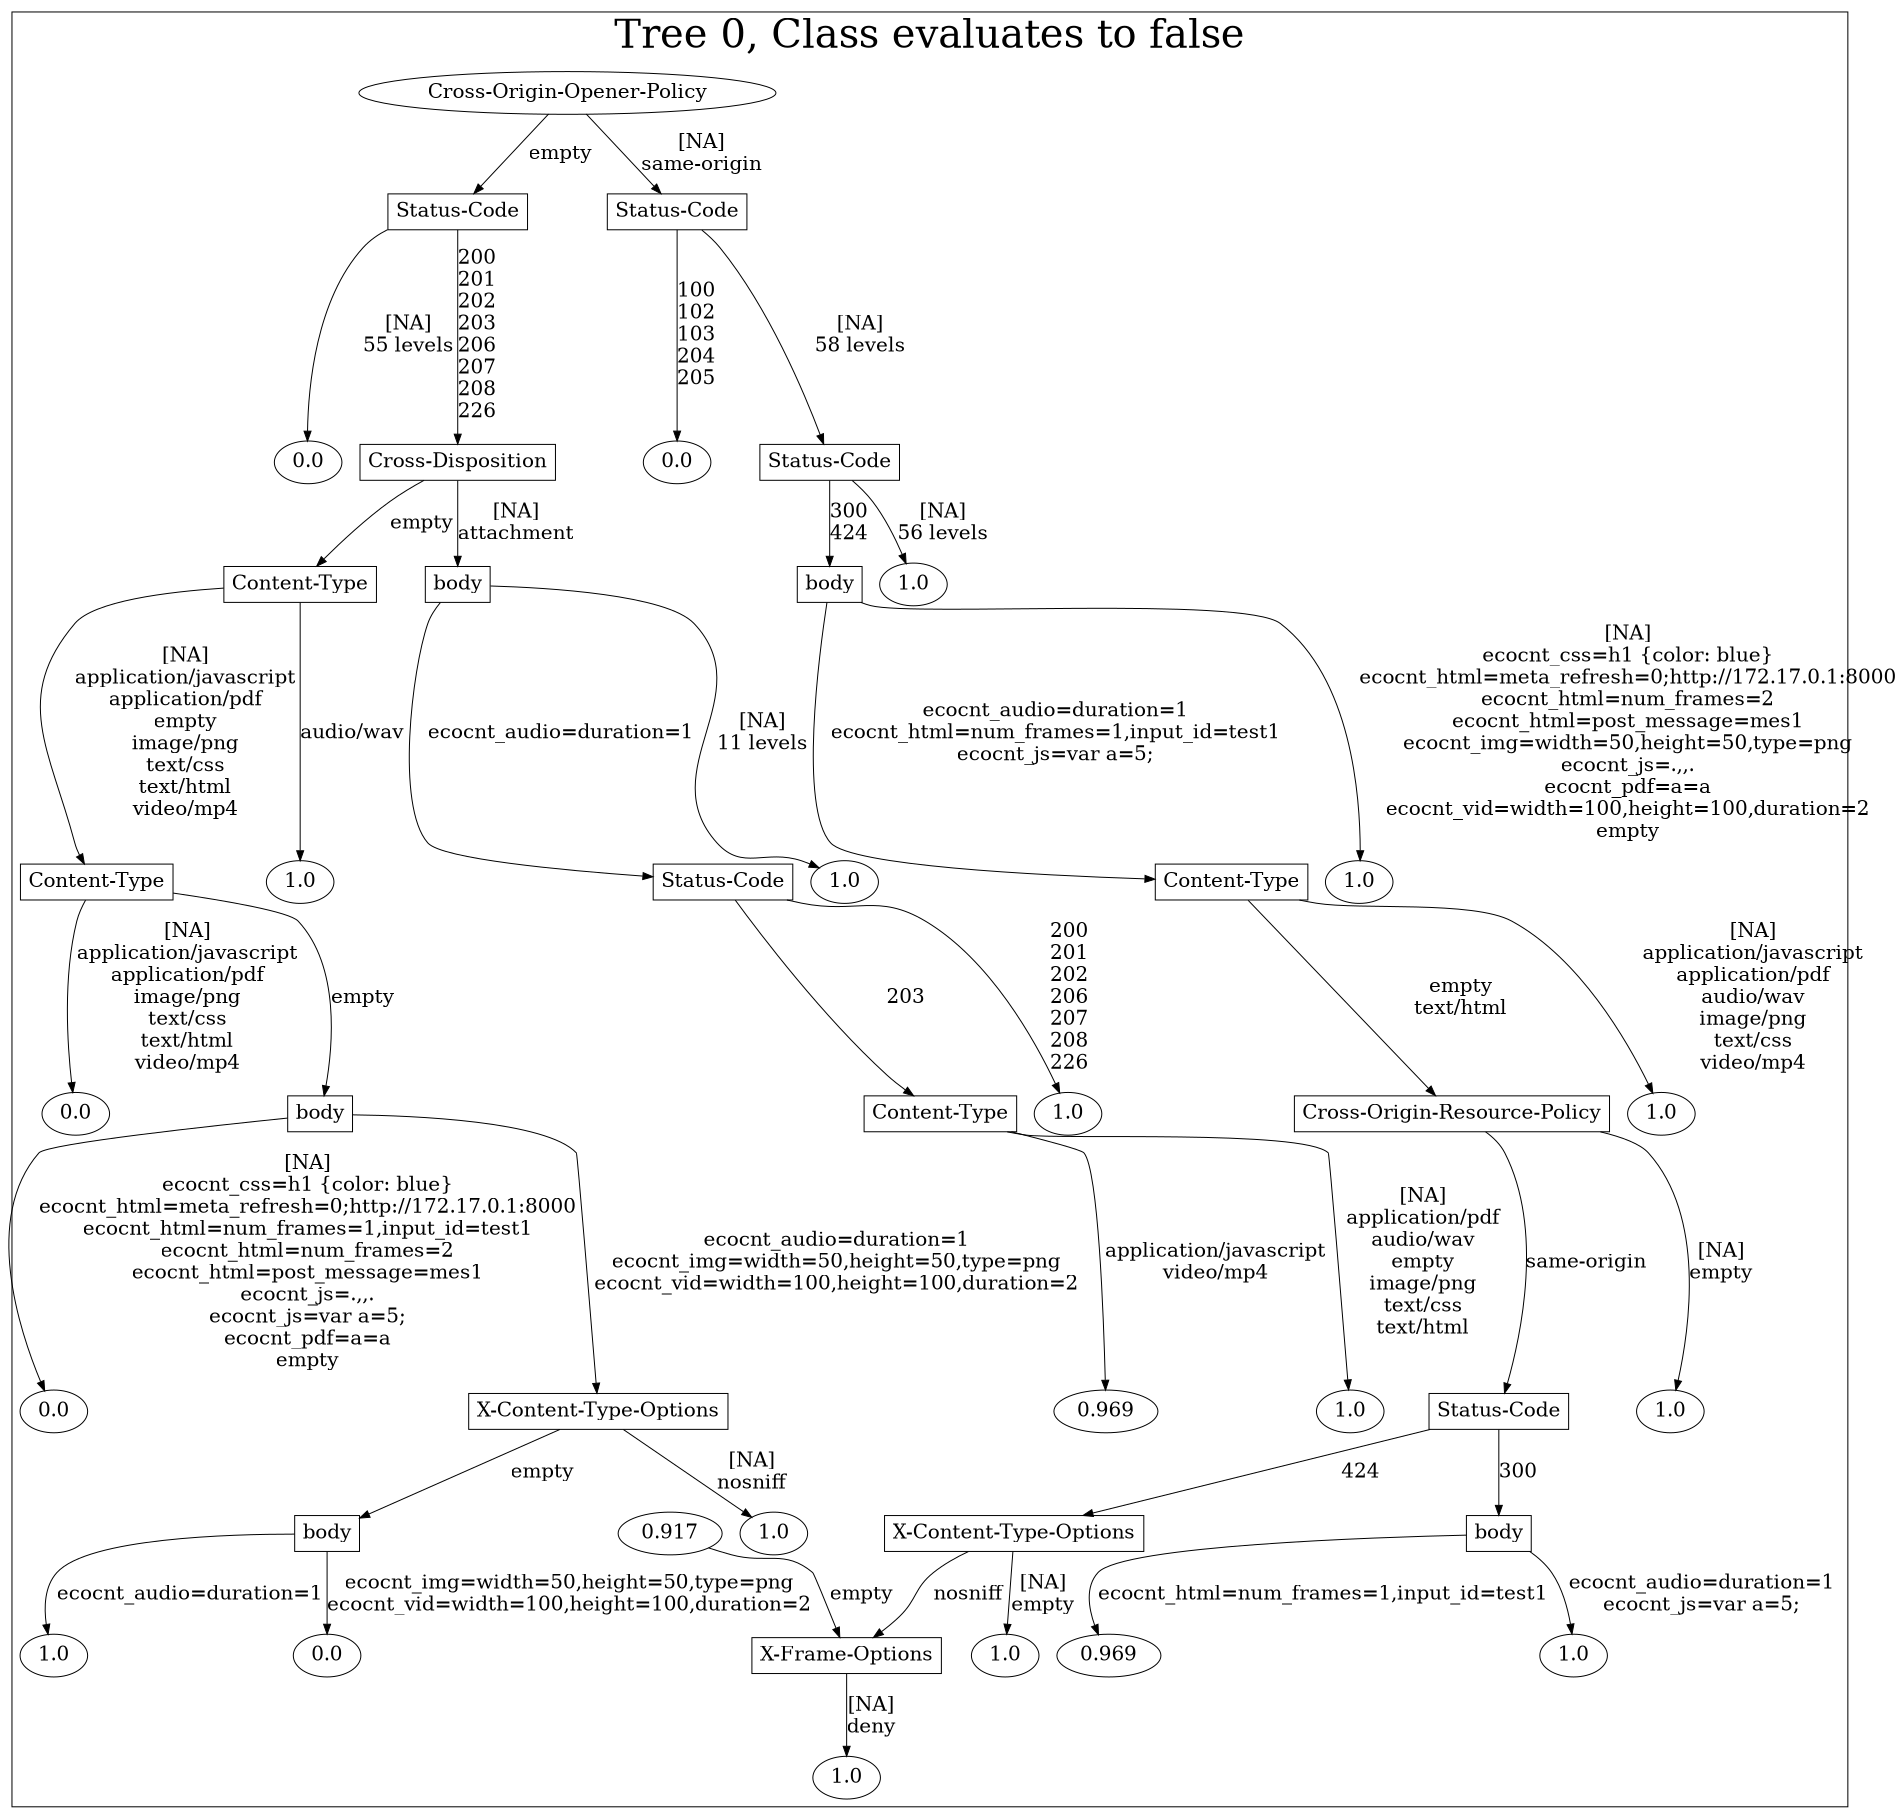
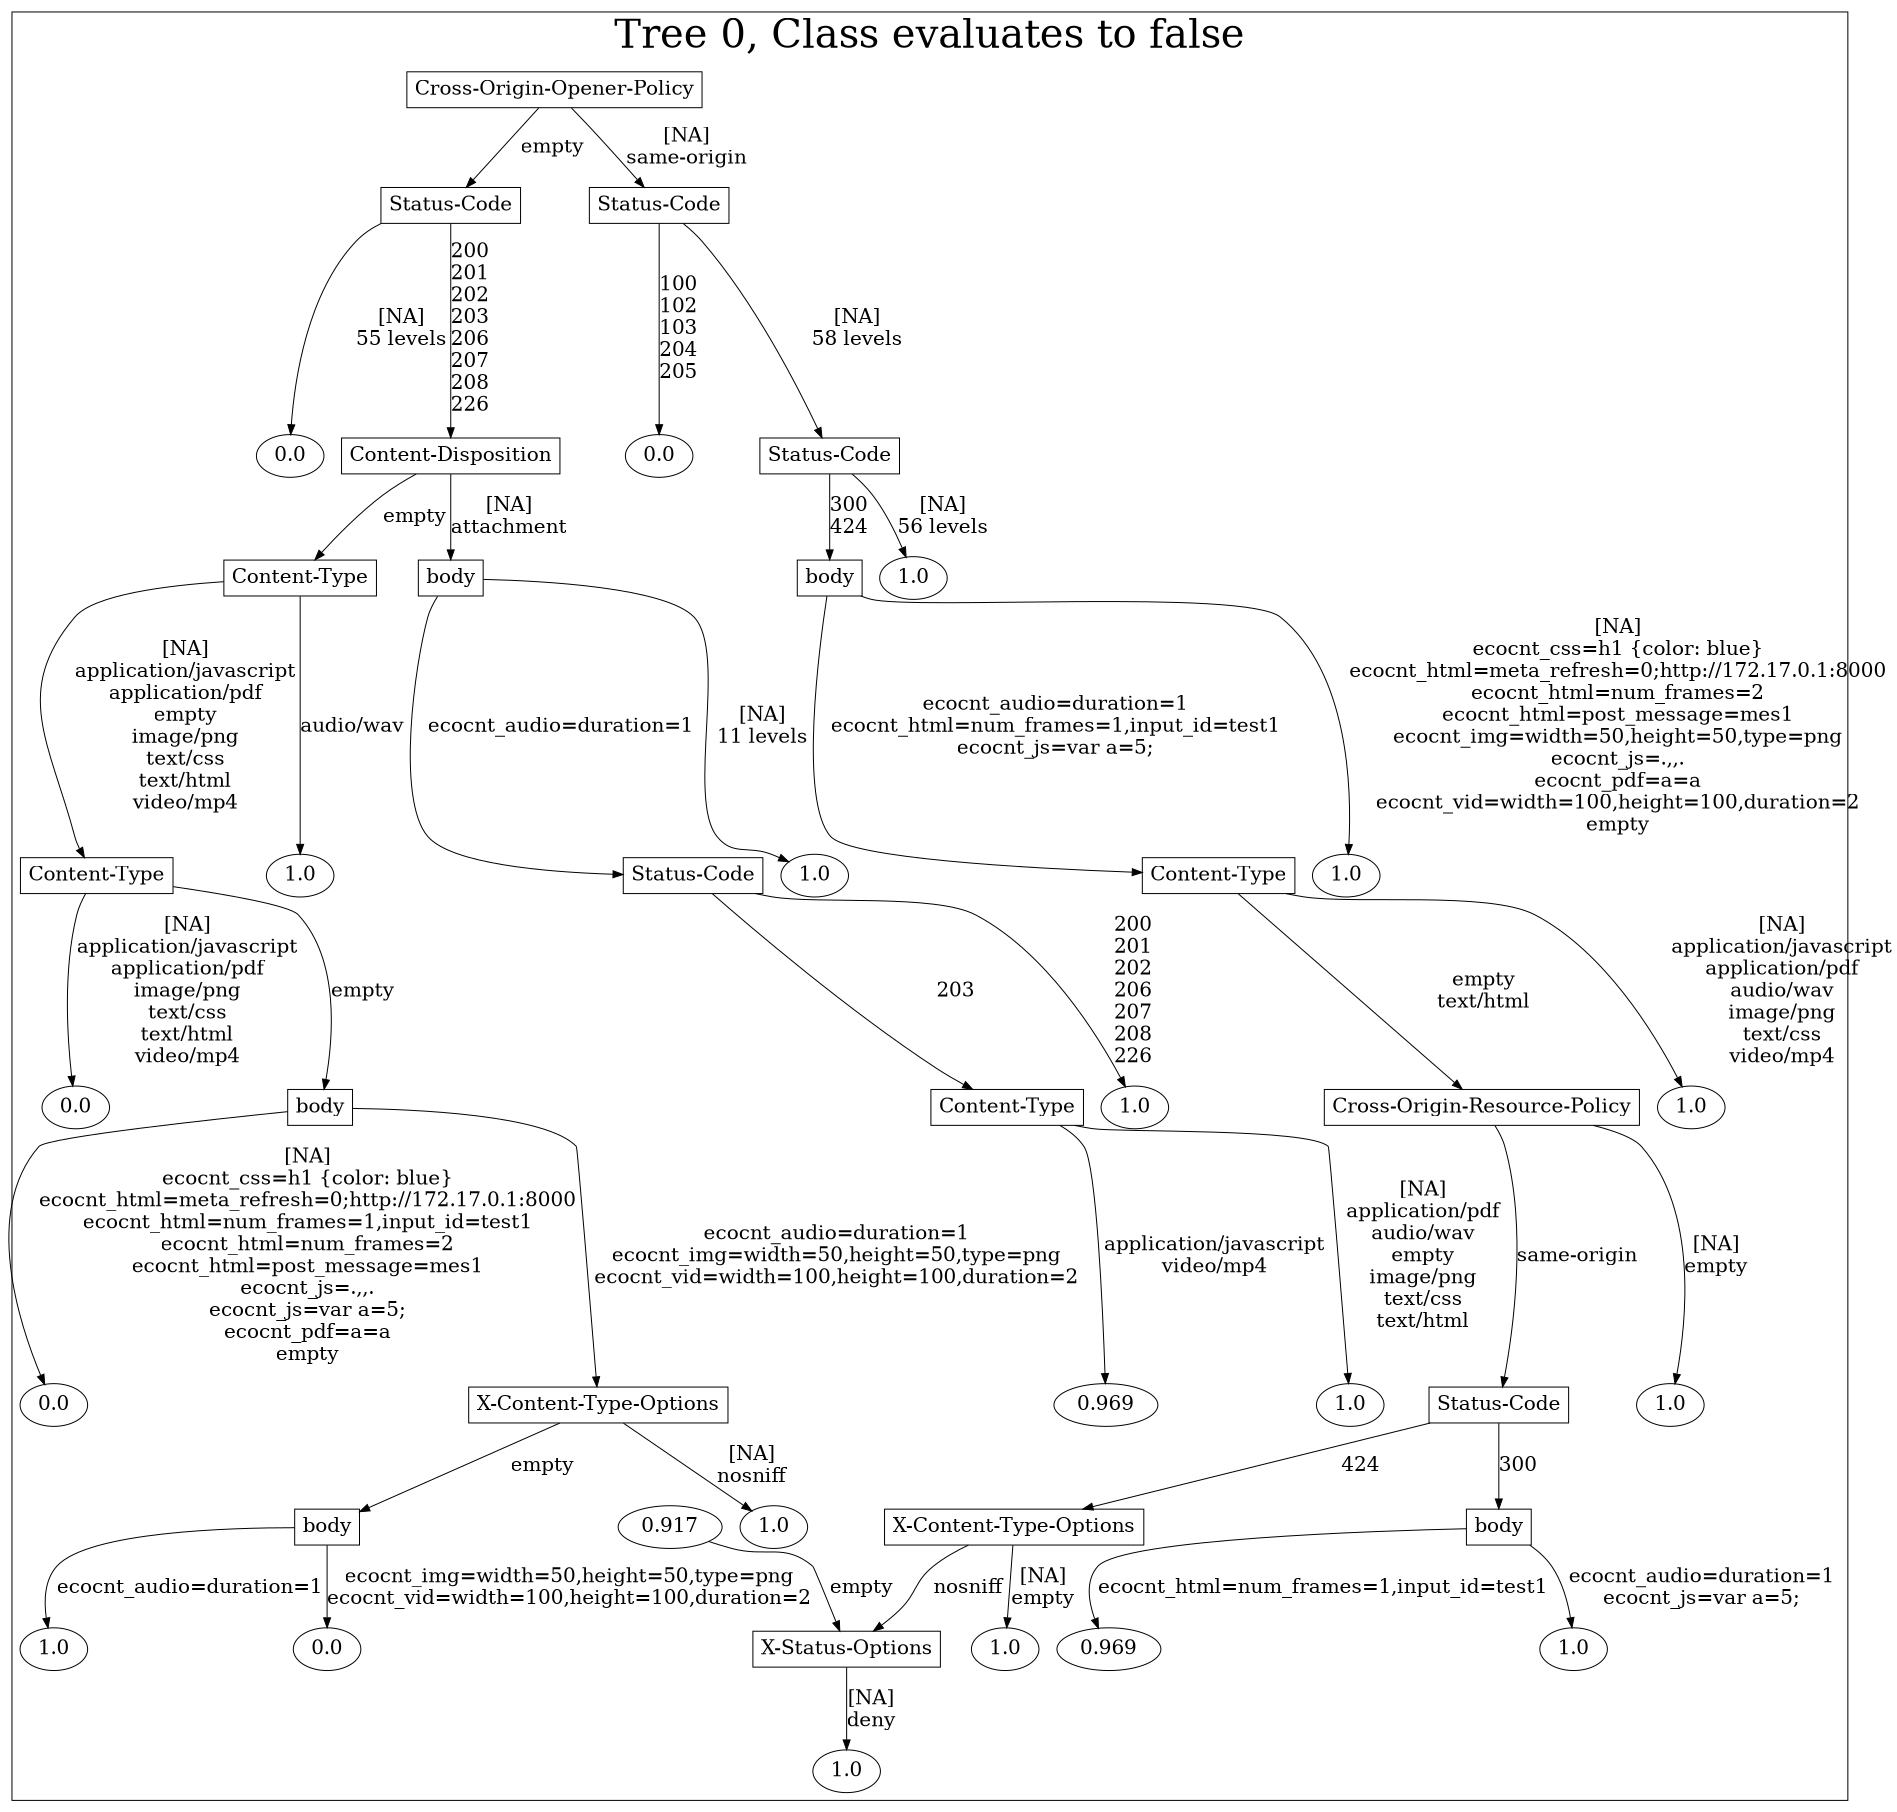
  digraph {
    node [fontsize=20]
    edge [fontsize=20]
-   n1 [label="Cross-Origin-Opener-Policy" shape=ellipse]
+   n1 [label="Cross-Origin-Opener-Policy" shape=box]
    n2 [label="Status-Code" shape=box]
    n3 [label="Status-Code" shape=box]
    n4 [label=0.0]
-   n5 [label="Cross-Disposition" shape=box]
+   n5 [label="Content-Disposition" shape=box]
    n6 [label=0.0]
    n7 [label="Status-Code" shape=box]
    n8 [label="Content-Type" shape=box]
    n9 [label=body shape=box]
    n10 [label=body shape=box]
    n11 [label=1.0]
    n12 [label="Content-Type" shape=box]
    n13 [label=1.0]
    n14 [label="Status-Code" shape=box]
    n15 [label=1.0]
    n16 [label="Content-Type" shape=box]
    n17 [label=1.0]
    n18 [label=0.0]
    n19 [label=body shape=box]
    n20 [label="Content-Type" shape=box]
    n21 [label=1.0]
    n22 [label="Cross-Origin-Resource-Policy" shape=box]
    n23 [label=1.0]
    n24 [label=0.0]
    n25 [label="X-Content-Type-Options" shape=box]
    n26 [label=0.969]
    n27 [label=1.0]
    n28 [label="Status-Code" shape=box]
    n29 [label=1.0]
    n30 [label=body shape=box]
    n31 [label=1.0]
    n32 [label="X-Content-Type-Options" shape=box]
    n33 [label=body shape=box]
    n34 [label=0.0]
    n35 [label=1.0]
-   n36 [label="X-Frame-Options" shape=box]
+   n36 [label="X-Status-Options" shape=box]
    n37 [label=1.0]
    n38 [label=0.969]
    n39 [label=1.0]
    n40 [label=0.917]
    n41 [label=1.0]
    subgraph cluster_1 {
      fontsize=40
      label="Tree 0, Class evaluates to false"
      subgraph sub_2 {
        fontsize=40
        label="Tree 0, Class evaluates to false"
        n1
      }
      subgraph sub_3 {
        fontsize=40
        label="Tree 0, Class evaluates to false"
        n2
        n3
      }
      subgraph sub_4 {
        fontsize=40
        label="Tree 0, Class evaluates to false"
        n4
        n5
        n6
        n7
      }
      subgraph sub_5 {
        fontsize=40
        label="Tree 0, Class evaluates to false"
        n8
        n9
        n10
        n11
      }
      subgraph sub_6 {
        fontsize=40
        label="Tree 0, Class evaluates to false"
        n12
        n13
        n14
        n15
        n16
        n17
      }
      subgraph sub_7 {
        fontsize=40
        label="Tree 0, Class evaluates to false"
        n18
        n19
        n20
        n21
        n22
        n23
      }
      subgraph sub_8 {
        fontsize=40
        label="Tree 0, Class evaluates to false"
        n24
        n25
        n26
        n27
        n28
        n29
      }
      subgraph sub_9 {
        fontsize=40
        label="Tree 0, Class evaluates to false"
        n30
        n31
        n32
        n33
      }
      subgraph sub_10 {
        fontsize=40
        label="Tree 0, Class evaluates to false"
        n34
        n35
        n36
        n37
        n38
        n39
      }
      subgraph sub_11 {
        fontsize=40
        label="Tree 0, Class evaluates to false"
        n40
        n41
      }
    }
    n1 -> n2 [label="empty\n"]
    n1 -> n3 [label="[NA]\nsame-origin\n"]
    n2 -> n4 [label="[NA]\n55 levels\n"]
    n2 -> n5 [label="200\n201\n202\n203\n206\n207\n208\n226\n"]
    n3 -> n6 [label="100\n102\n103\n204\n205\n"]
    n3 -> n7 [label="[NA]\n58 levels\n"]
    n5 -> n8 [label="empty\n"]
    n5 -> n9 [label="[NA]\nattachment\n"]
    n7 -> n10 [label="300\n424\n"]
    n7 -> n11 [label="[NA]\n56 levels\n"]
    n8 -> n12 [label="[NA]\napplication/javascript\napplication/pdf\nempty\nimage/png\ntext/css\ntext/html\nvideo/mp4\n"]
    n8 -> n13 [label="audio/wav\n"]
    n9 -> n14 [label="ecocnt_audio=duration=1\n"]
    n9 -> n15 [label="[NA]\n11 levels\n"]
    n10 -> n16 [label="ecocnt_audio=duration=1\necocnt_html=num_frames=1,input_id=test1\necocnt_js=var a=5;\n"]
    n10 -> n17 [label="[NA]\necocnt_css=h1 {color: blue}\necocnt_html=meta_refresh=0;http://172.17.0.1:8000\necocnt_html=num_frames=2\necocnt_html=post_message=mes1\necocnt_img=width=50,height=50,type=png\necocnt_js=.,,.\necocnt_pdf=a=a\necocnt_vid=width=100,height=100,duration=2\nempty\n"]
    n12 -> n18 [label="[NA]\napplication/javascript\napplication/pdf\nimage/png\ntext/css\ntext/html\nvideo/mp4\n"]
    n12 -> n19 [label="empty\n"]
    n14 -> n20 [label="203\n"]
    n14 -> n21 [label="200\n201\n202\n206\n207\n208\n226\n"]
    n16 -> n22 [label="empty\ntext/html\n"]
    n16 -> n23 [label="[NA]\napplication/javascript\napplication/pdf\naudio/wav\nimage/png\ntext/css\nvideo/mp4\n"]
    n19 -> n24 [label="[NA]\necocnt_css=h1 {color: blue}\necocnt_html=meta_refresh=0;http://172.17.0.1:8000\necocnt_html=num_frames=1,input_id=test1\necocnt_html=num_frames=2\necocnt_html=post_message=mes1\necocnt_js=.,,.\necocnt_js=var a=5;\necocnt_pdf=a=a\nempty\n"]
    n19 -> n25 [label="ecocnt_audio=duration=1\necocnt_img=width=50,height=50,type=png\necocnt_vid=width=100,height=100,duration=2\n"]
    n20 -> n26 [label="application/javascript\nvideo/mp4\n"]
    n20 -> n27 [label="[NA]\napplication/pdf\naudio/wav\nempty\nimage/png\ntext/css\ntext/html\n"]
    n22 -> n28 [label="same-origin\n"]
    n22 -> n29 [label="[NA]\nempty\n"]
    n25 -> n30 [label="empty\n"]
    n25 -> n31 [label="[NA]\nnosniff\n"]
    n28 -> n32 [label="424\n"]
    n28 -> n33 [label="300\n"]
    n30 -> n34 [label="ecocnt_img=width=50,height=50,type=png\necocnt_vid=width=100,height=100,duration=2\n"]
    n30 -> n35 [label="ecocnt_audio=duration=1\n"]
    n32 -> n36 [label="nosniff\n"]
    n32 -> n37 [label="[NA]\nempty\n"]
    n33 -> n38 [label="ecocnt_html=num_frames=1,input_id=test1\n"]
    n33 -> n39 [label="ecocnt_audio=duration=1\necocnt_js=var a=5;\n"]
    n36 -> n41 [label="[NA]\ndeny\n"]
    n40 -> n36 [label="empty\n"]
  }
